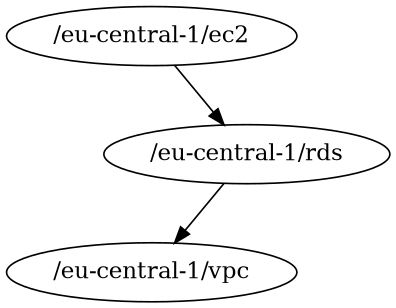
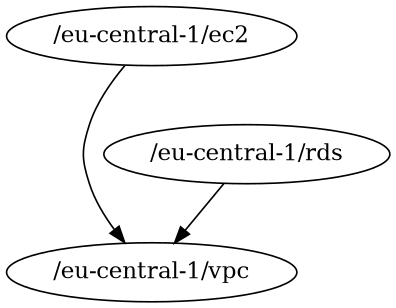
  digraph {
    "/eu-central-1/ec2"
    "/eu-central-1/vpc"
    "/eu-central-1/rds"
-   "/eu-central-1/ec2" -> "/eu-central-1/rds"
+   "/eu-central-1/ec2" -> "/eu-central-1/vpc"
    "/eu-central-1/rds" -> "/eu-central-1/vpc"
  }
